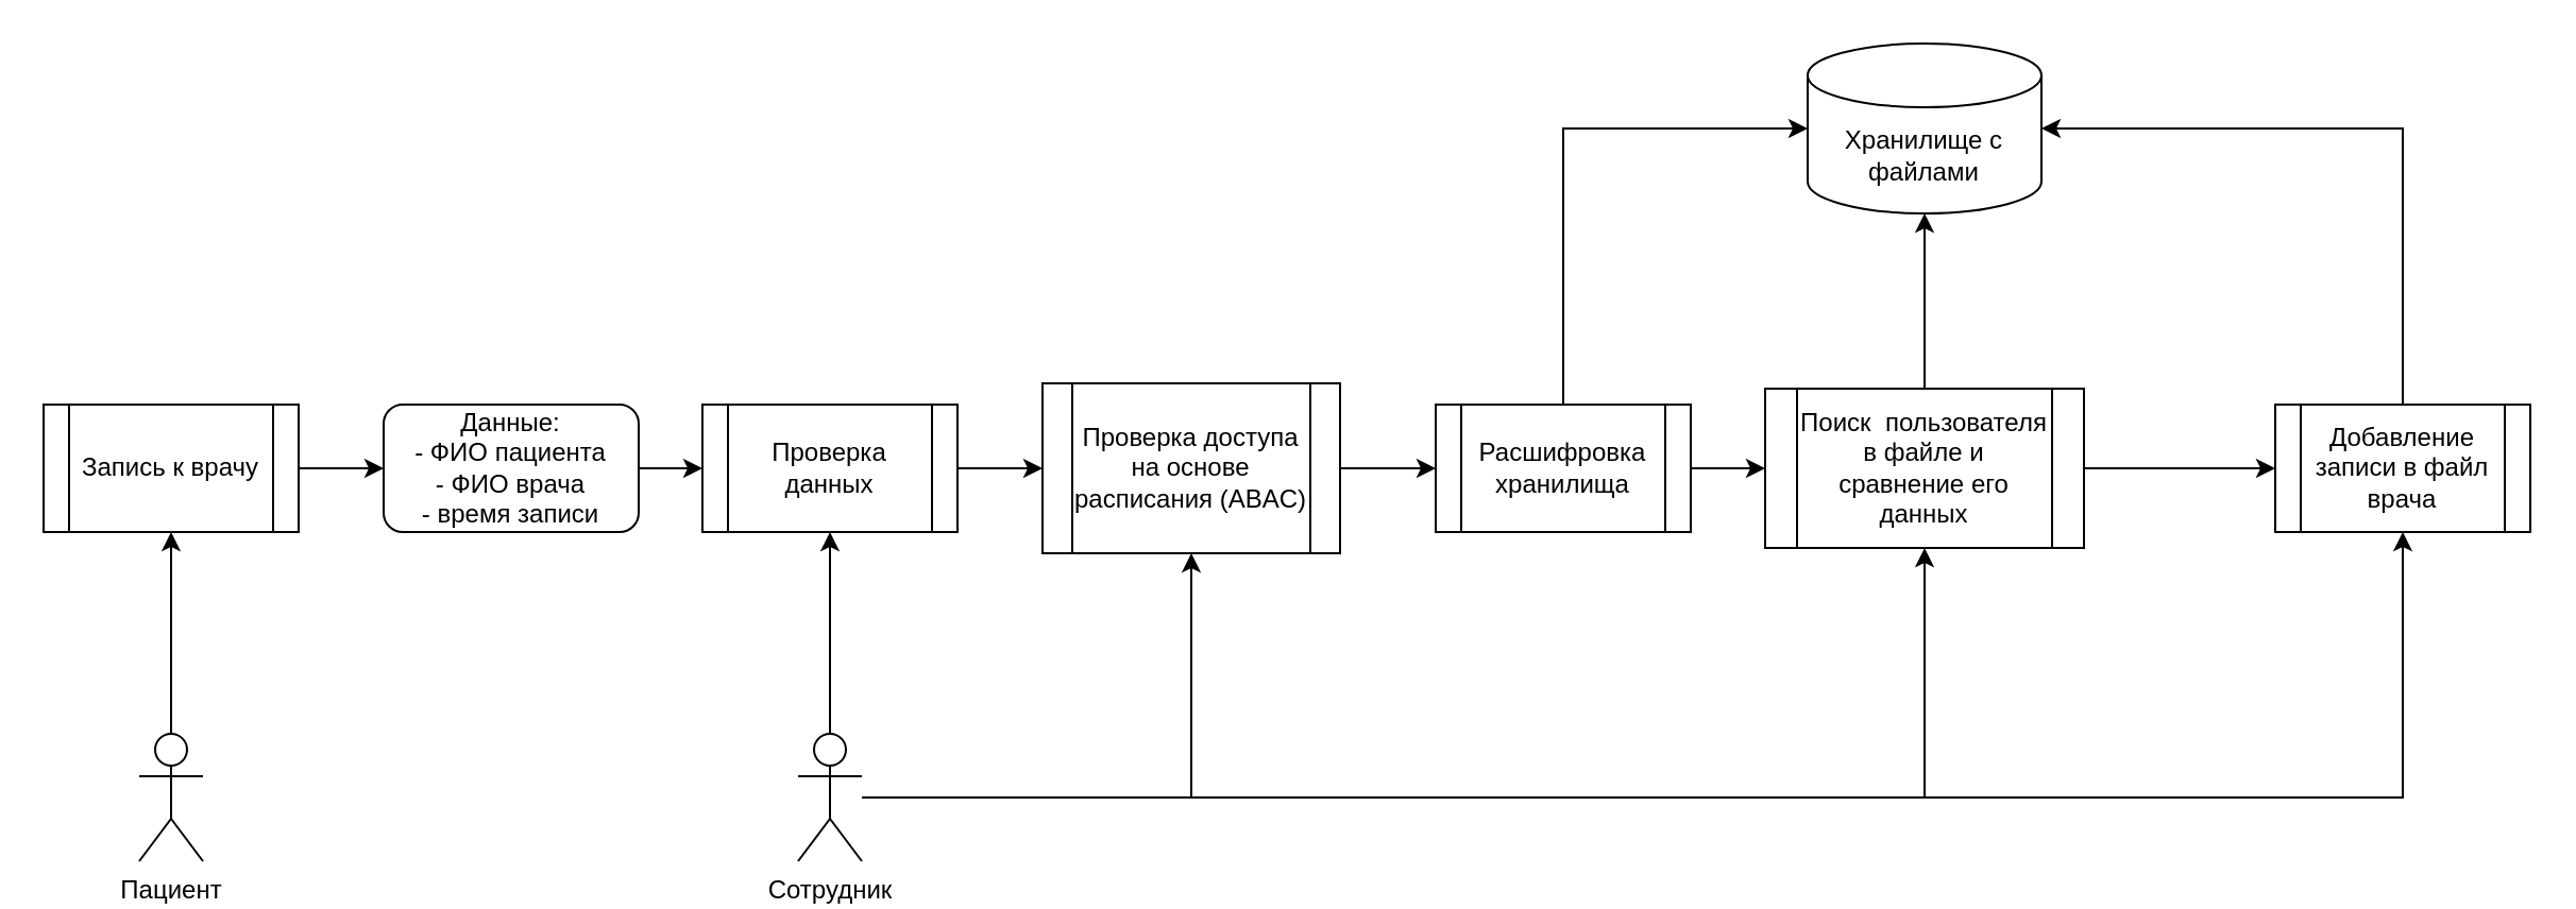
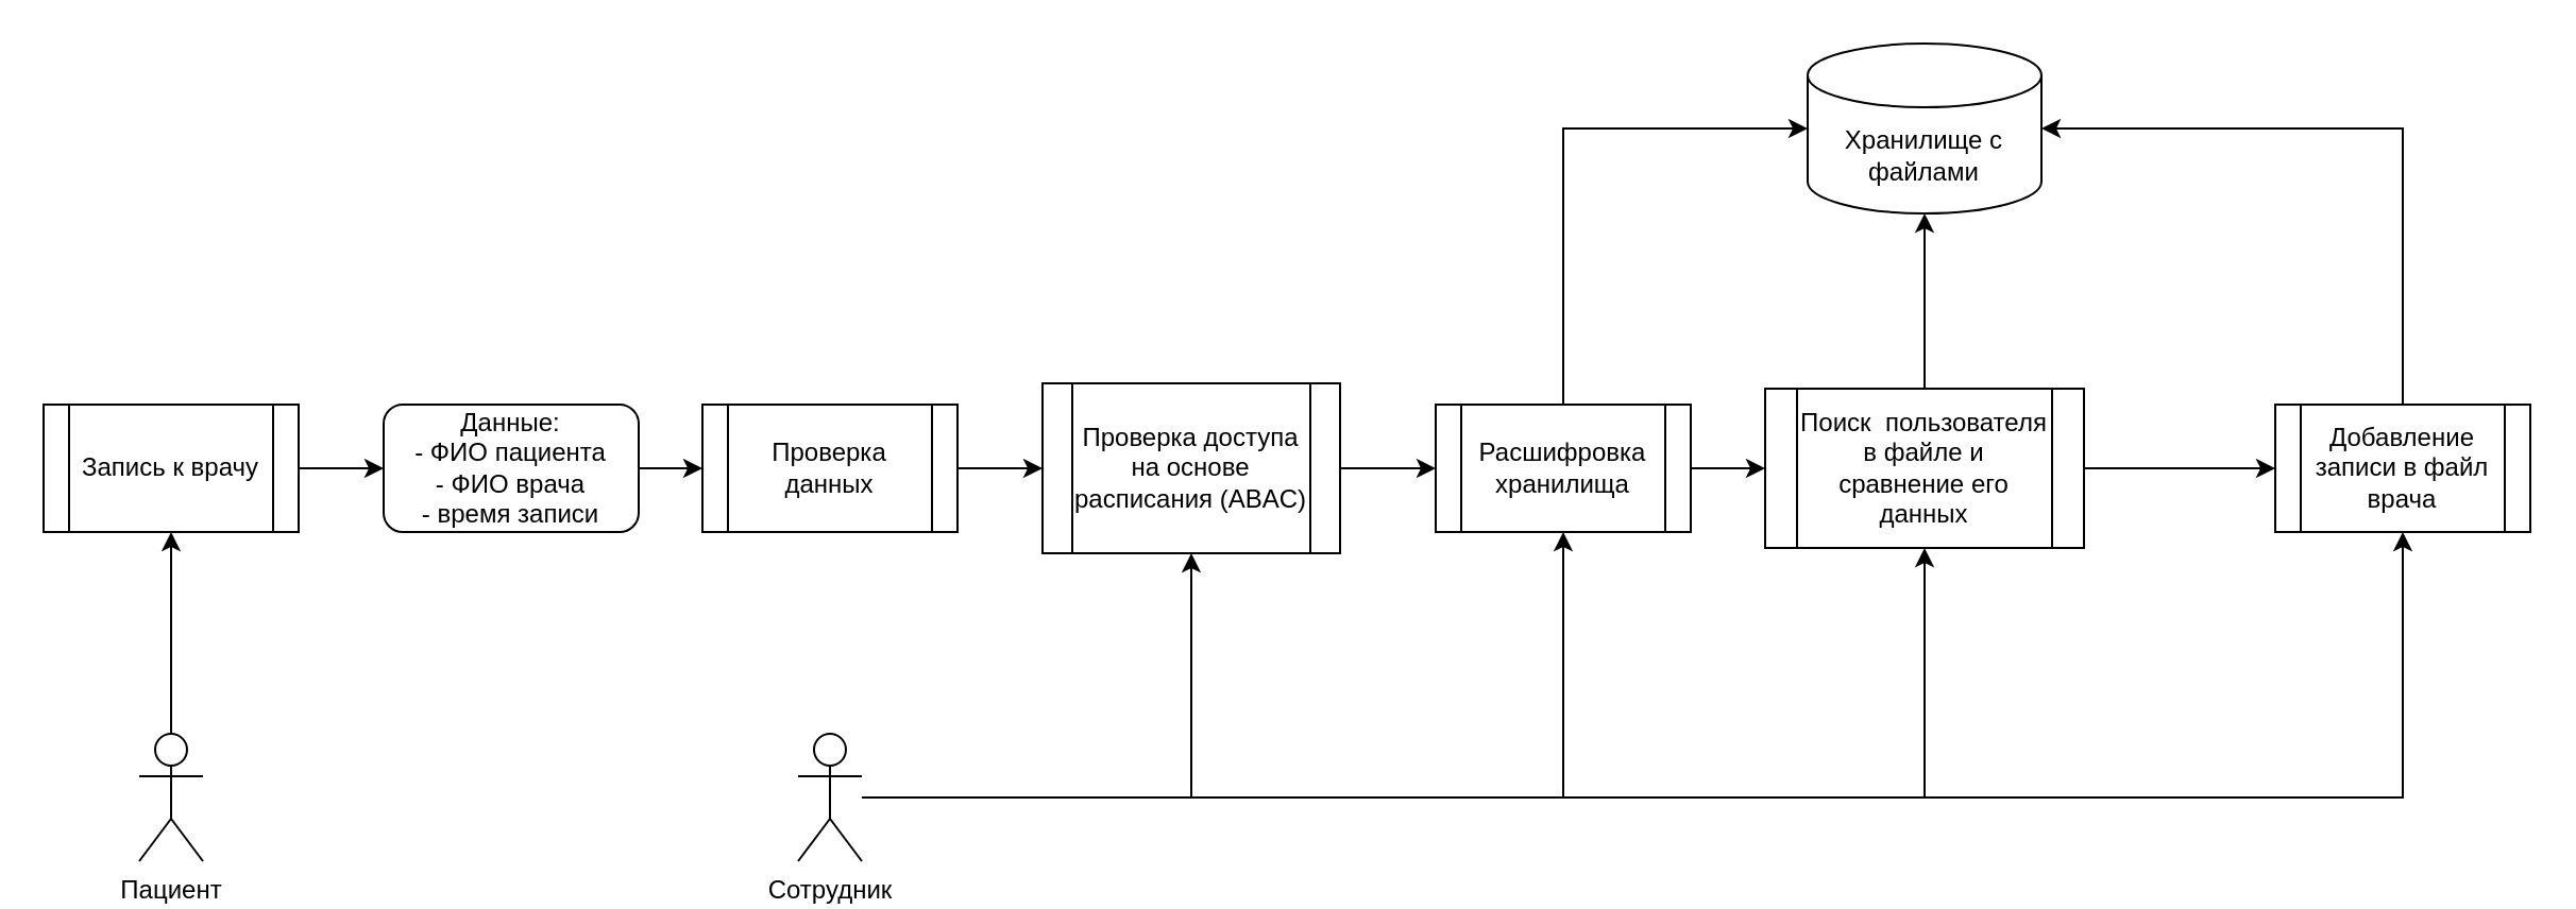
  <mxCell id="0" />
  <mxCell id="1" parent="0" />
  <mxCell id="2" style="edgeStyle=orthogonalEdgeStyle;rounded=0;orthogonalLoop=1;jettySize=auto;html=1;exitX=1;exitY=0.5;exitDx=0;exitDy=0;entryX=0;entryY=0.5;entryDx=0;entryDy=0;" edge="1" parent="1" source="16" target="20"><mxGeometry relative="1" as="geometry"><mxPoint x="190" y="40" as="sourcePoint" /><mxPoint x="90" y="220" as="targetPoint" /></mxGeometry></mxCell>
  <mxCell id="3" style="edgeStyle=orthogonalEdgeStyle;rounded=0;orthogonalLoop=1;jettySize=auto;html=1;entryX=0;entryY=0.5;entryDx=0;entryDy=0;" edge="1" parent="1" source="4" target="22"><mxGeometry relative="1" as="geometry" /></mxCell>
  <mxCell id="4" value="Проверка данных" style="shape=process;whiteSpace=wrap;html=1;backgroundOutline=1;" vertex="1" parent="1"><mxGeometry x="330" y="190" width="120" height="60" as="geometry" /></mxCell>
  <mxCell id="5" style="edgeStyle=orthogonalEdgeStyle;rounded=0;orthogonalLoop=1;jettySize=auto;html=1;entryX=0.5;entryY=1;entryDx=0;entryDy=0;" edge="1" parent="1" source="6" target="16"><mxGeometry relative="1" as="geometry"><mxPoint x="50" y="40" as="targetPoint" /></mxGeometry></mxCell>
  <mxCell id="6" value="Пациент" style="shape=umlActor;verticalLabelPosition=bottom;verticalAlign=top;html=1;outlineConnect=0;" vertex="1" parent="1"><mxGeometry x="65" y="345" width="30" height="60" as="geometry" /></mxCell>
- <mxCell id="7" style="edgeStyle=orthogonalEdgeStyle;rounded=0;orthogonalLoop=1;jettySize=auto;html=1;entryX=0.5;entryY=1;entryDx=0;entryDy=0;" edge="1" parent="1" source="11" target="4"><mxGeometry relative="1" as="geometry" /></mxCell>
+ <mxCell id="7" style="edgeStyle=orthogonalEdgeStyle;rounded=0;orthogonalLoop=1;jettySize=auto;html=1;" edge="1" parent="1" source="11" target="24"><mxGeometry relative="1" as="geometry" /></mxCell>
  <mxCell id="8" style="edgeStyle=orthogonalEdgeStyle;rounded=0;orthogonalLoop=1;jettySize=auto;html=1;" edge="1" parent="1" source="11" target="13"><mxGeometry relative="1" as="geometry" /></mxCell>
  <mxCell id="9" style="edgeStyle=orthogonalEdgeStyle;rounded=0;orthogonalLoop=1;jettySize=auto;html=1;entryX=0.5;entryY=1;entryDx=0;entryDy=0;" edge="1" parent="1" source="11" target="17"><mxGeometry relative="1" as="geometry" /></mxCell>
  <mxCell id="10" style="edgeStyle=orthogonalEdgeStyle;rounded=0;orthogonalLoop=1;jettySize=auto;html=1;" edge="1" parent="1" source="11" target="22"><mxGeometry relative="1" as="geometry" /></mxCell>
  <mxCell id="11" value="&lt;span style=&quot;text-wrap-mode: wrap;&quot;&gt;Сотрудник ресепшена&lt;/span&gt;" style="shape=umlActor;verticalLabelPosition=bottom;verticalAlign=top;html=1;outlineConnect=0;" vertex="1" parent="1"><mxGeometry x="375" y="345" width="30" height="60" as="geometry" /></mxCell>
  <mxCell id="12" style="edgeStyle=orthogonalEdgeStyle;rounded=0;orthogonalLoop=1;jettySize=auto;html=1;entryX=0;entryY=0.5;entryDx=0;entryDy=0;" edge="1" parent="1" source="13" target="17"><mxGeometry relative="1" as="geometry" /></mxCell>
  <mxCell id="13" value="Поиск&amp;nbsp; пользователя в файле и сравнение его данных" style="shape=process;whiteSpace=wrap;html=1;backgroundOutline=1;" vertex="1" parent="1"><mxGeometry x="830" y="182.5" width="150" height="75" as="geometry" /></mxCell>
  <mxCell id="14" value="Хранилище с файлами" style="shape=cylinder3;whiteSpace=wrap;html=1;boundedLbl=1;backgroundOutline=1;size=15;" vertex="1" parent="1"><mxGeometry x="850" y="20" width="110" height="80" as="geometry" /></mxCell>
  <mxCell id="15" style="edgeStyle=orthogonalEdgeStyle;rounded=0;orthogonalLoop=1;jettySize=auto;html=1;" edge="1" parent="1" source="13" target="14"><mxGeometry relative="1" as="geometry" /></mxCell>
  <mxCell id="16" value="Запись к врачу" style="shape=process;whiteSpace=wrap;html=1;backgroundOutline=1;" vertex="1" parent="1"><mxGeometry x="20" y="190" width="120" height="60" as="geometry" /></mxCell>
  <mxCell id="17" value="Добавление записи в файл врача" style="shape=process;whiteSpace=wrap;html=1;backgroundOutline=1;" vertex="1" parent="1"><mxGeometry x="1070" y="190" width="120" height="60" as="geometry" /></mxCell>
  <mxCell id="18" style="edgeStyle=orthogonalEdgeStyle;rounded=0;orthogonalLoop=1;jettySize=auto;html=1;entryX=1;entryY=0.5;entryDx=0;entryDy=0;entryPerimeter=0;exitX=0.5;exitY=0;exitDx=0;exitDy=0;" edge="1" parent="1" source="17" target="14"><mxGeometry relative="1" as="geometry" /></mxCell>
  <mxCell id="19" value="" style="edgeStyle=orthogonalEdgeStyle;rounded=0;orthogonalLoop=1;jettySize=auto;html=1;" edge="1" parent="1" source="20" target="4"><mxGeometry relative="1" as="geometry" /></mxCell>
  <mxCell id="20" value="Данные:&lt;br&gt;- ФИО пациента&lt;br&gt;- ФИО врача&lt;br&gt;- время записи" style="rounded=1;whiteSpace=wrap;html=1;" vertex="1" parent="1"><mxGeometry x="180" y="190" width="120" height="60" as="geometry" /></mxCell>
  <mxCell id="21" value="" style="edgeStyle=orthogonalEdgeStyle;rounded=0;orthogonalLoop=1;jettySize=auto;html=1;entryX=0;entryY=0.5;entryDx=0;entryDy=0;" edge="1" parent="1" source="22" target="24"><mxGeometry relative="1" as="geometry" /></mxCell>
  <mxCell id="22" value="Проверка доступа на основе расписания (ABAC)" style="shape=process;whiteSpace=wrap;html=1;backgroundOutline=1;" vertex="1" parent="1"><mxGeometry x="490" y="180" width="140" height="80" as="geometry" /></mxCell>
  <mxCell id="23" value="" style="edgeStyle=orthogonalEdgeStyle;rounded=0;orthogonalLoop=1;jettySize=auto;html=1;" edge="1" parent="1" source="24" target="13"><mxGeometry relative="1" as="geometry" /></mxCell>
  <mxCell id="24" value="Расшифровка хранилища" style="shape=process;whiteSpace=wrap;html=1;backgroundOutline=1;" vertex="1" parent="1"><mxGeometry x="675" y="190" width="120" height="60" as="geometry" /></mxCell>
  <mxCell id="25" style="edgeStyle=orthogonalEdgeStyle;rounded=0;orthogonalLoop=1;jettySize=auto;html=1;entryX=0;entryY=0.5;entryDx=0;entryDy=0;entryPerimeter=0;exitX=0.5;exitY=0;exitDx=0;exitDy=0;" edge="1" parent="1" source="24" target="14"><mxGeometry relative="1" as="geometry" /></mxCell>
